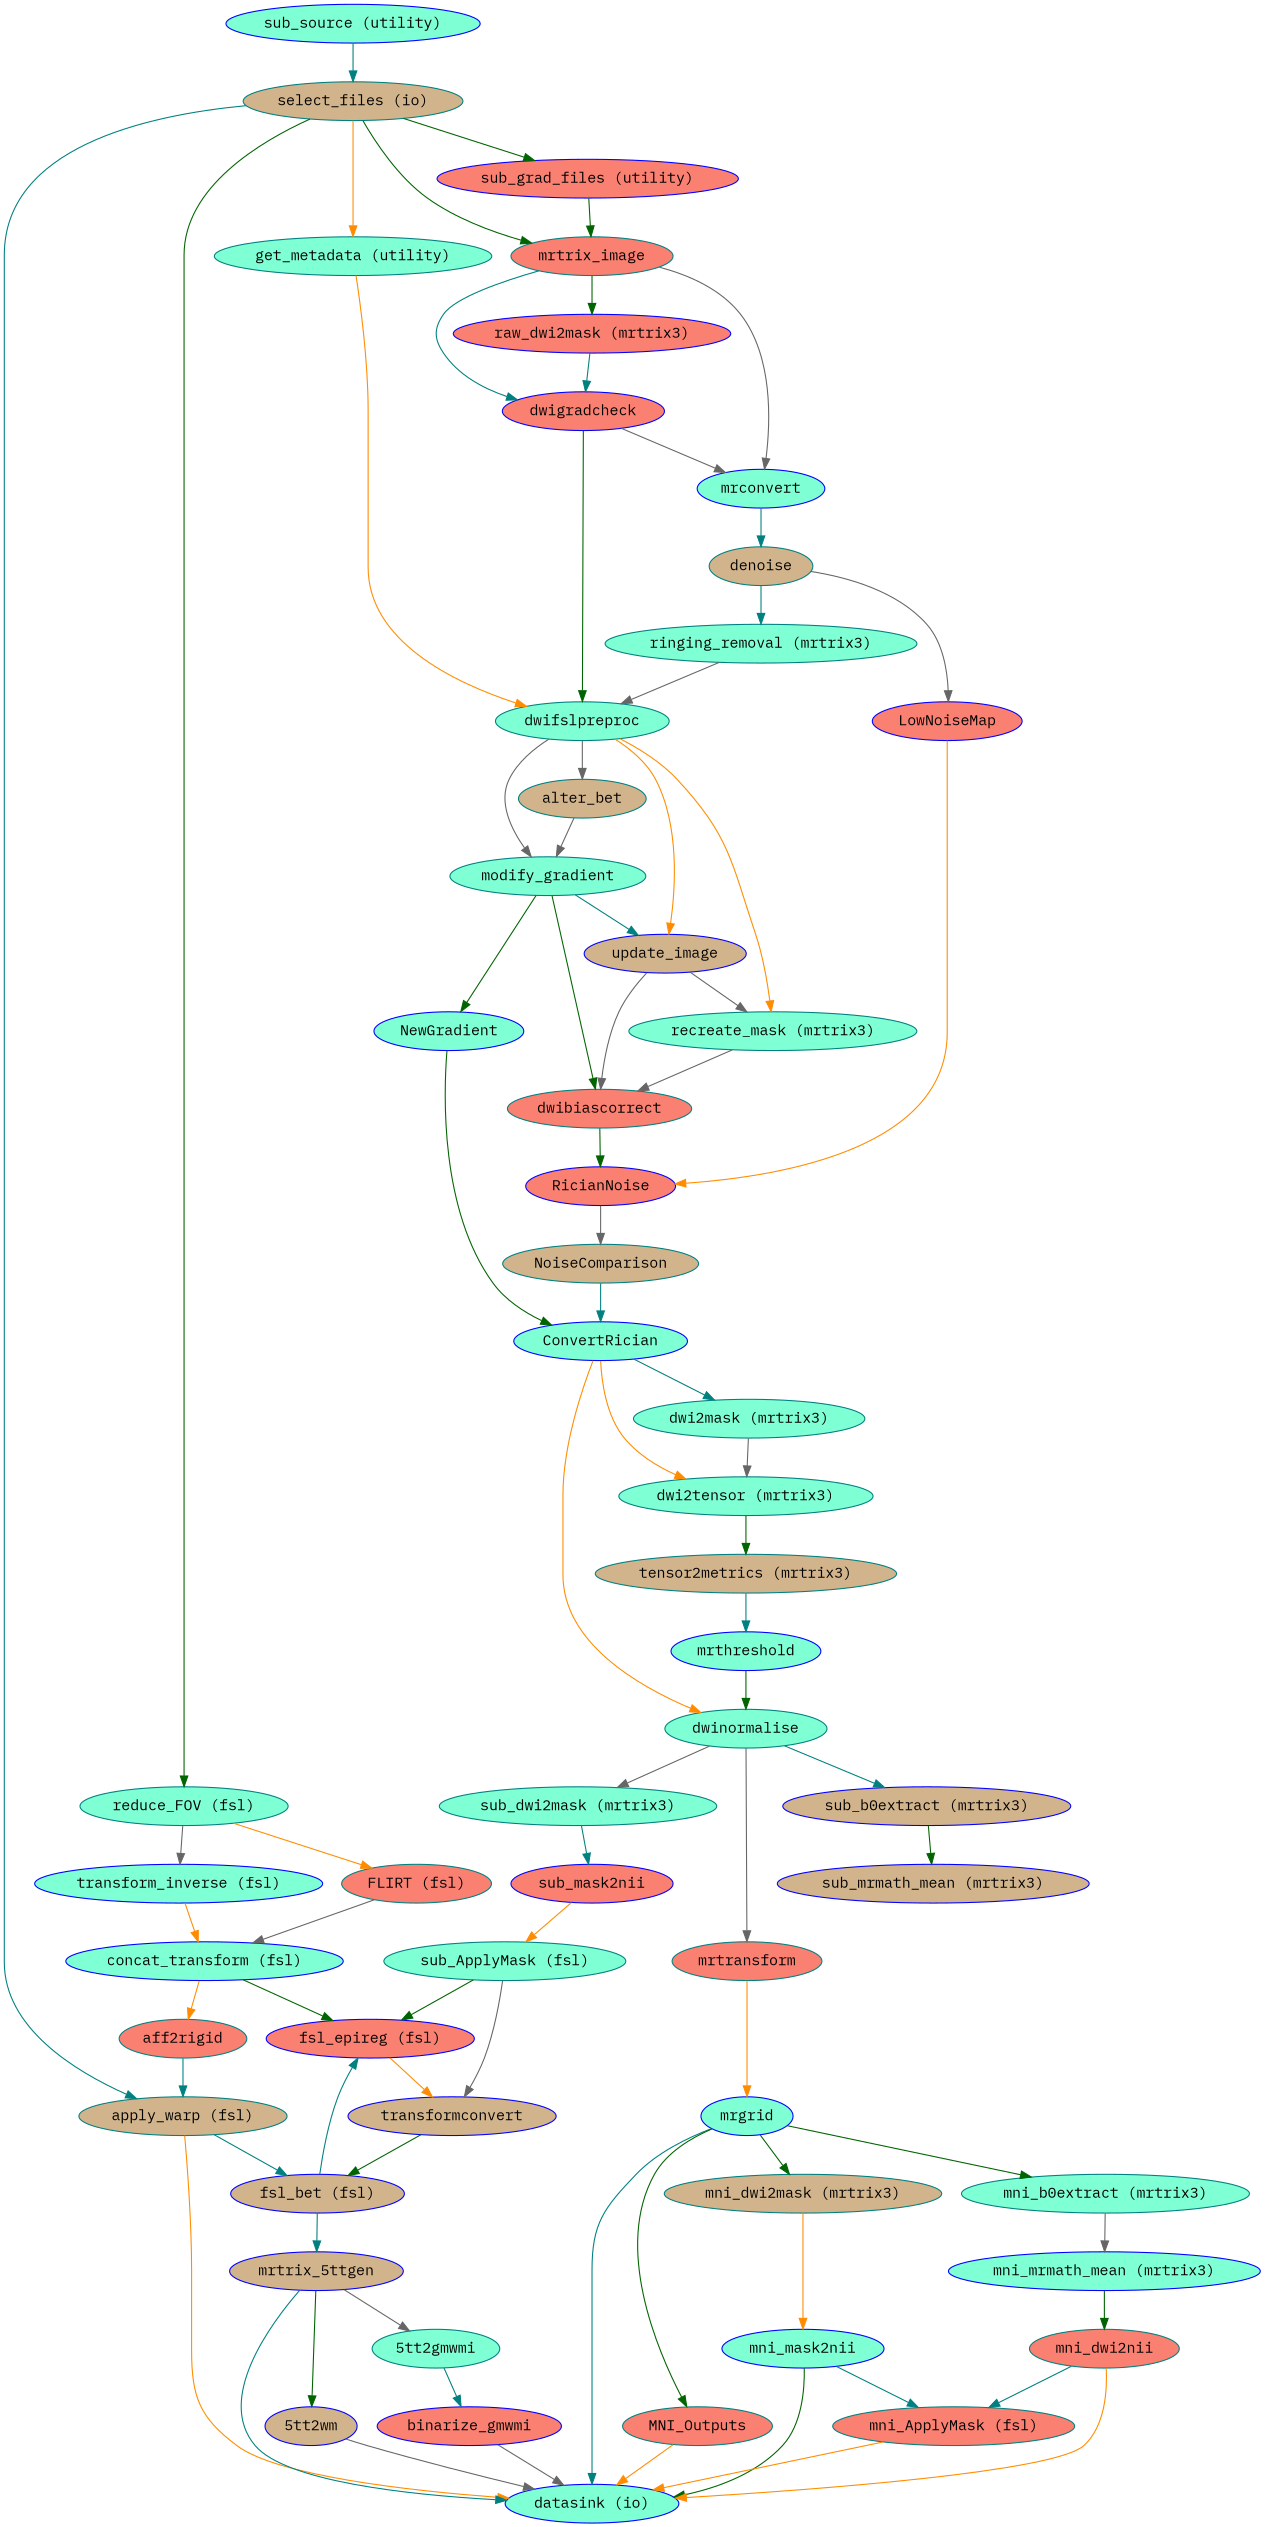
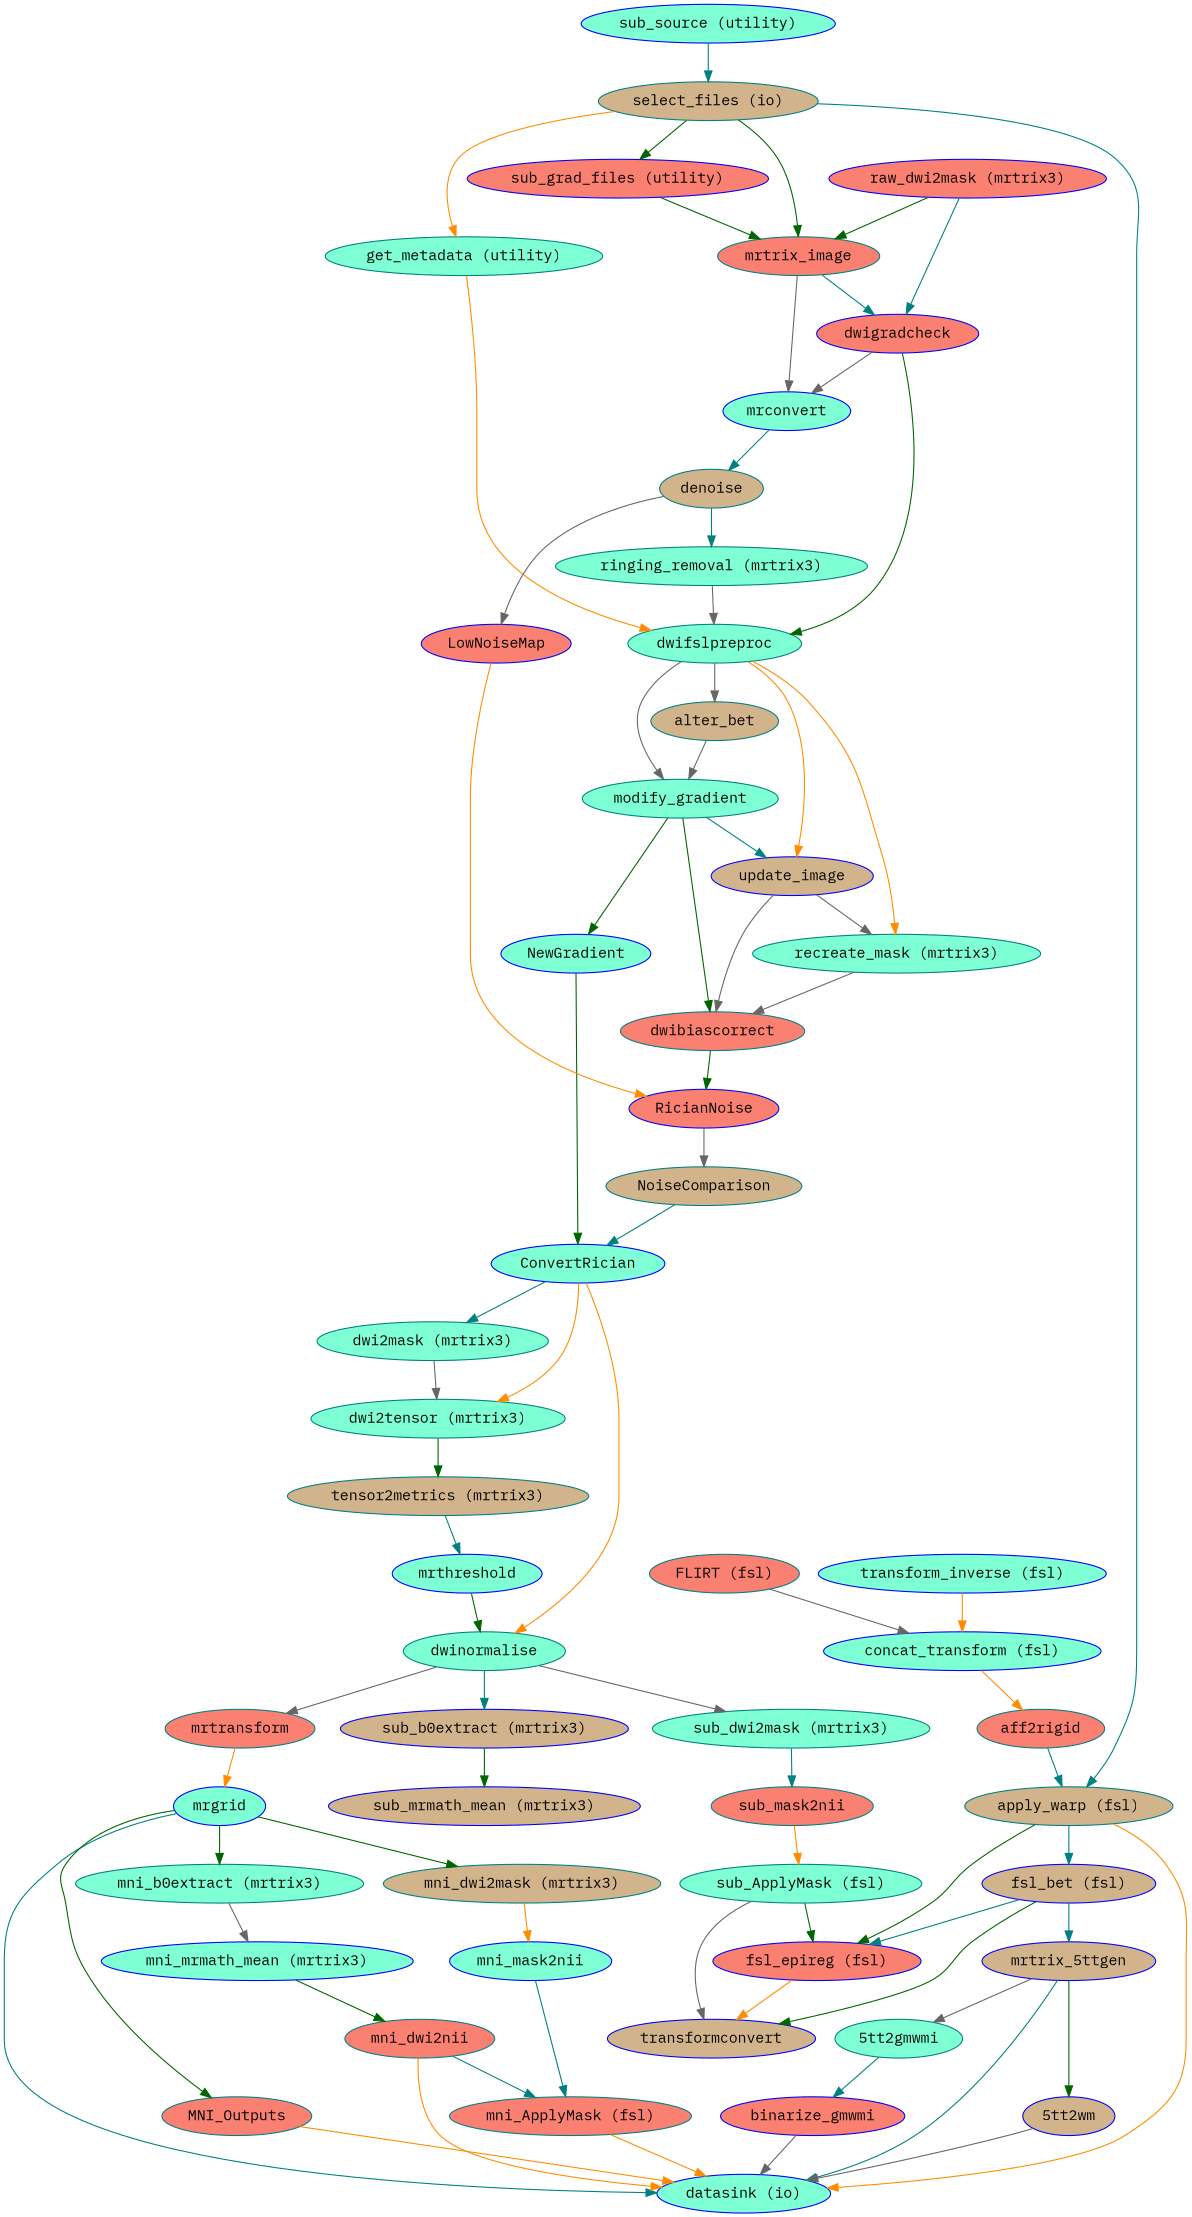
  strict digraph {
    fontname="IBM Plex Mono"
    node [color=teal fillcolor=aquamarine fontname="IBM Plex Mono" style=filled]
    edge [color=darkgreen fontname="IBM Plex Mono"]
    "sub_source (utility)" [color=blue]
    "select_files (io)" [fillcolor=tan]
-   "reduce_FOV (fsl)"
    "apply_warp (fsl)" [fillcolor=tan]
    "get_metadata (utility)"
    mrtrix_image [fillcolor=salmon]
    "sub_grad_files (utility)" [color=blue fillcolor=salmon]
    "transform_inverse (fsl)" [color=blue]
    "FLIRT (fsl)" [fillcolor=salmon]
    "datasink (io)" [color=blue]
    "fsl_bet (fsl)" [color=blue fillcolor=tan]
    "fsl_epireg (fsl)" [color=blue fillcolor=salmon]
    dwifslpreproc
    "raw_dwi2mask (mrtrix3)" [color=blue fillcolor=salmon]
    dwigradcheck [color=blue fillcolor=salmon]
    mrconvert [color=blue]
    "concat_transform (fsl)" [color=blue]
    mrtrix_5ttgen [color=blue fillcolor=tan]
    transformconvert [color=blue fillcolor=tan]
    n20 [fillcolor=tan label=alter_bet]
    modify_gradient
    update_image [color=blue fillcolor=tan]
    "recreate_mask (mrtrix3)"
    denoise [fillcolor=tan]
    aff2rigid [fillcolor=salmon]
    "5tt2wm" [color=blue fillcolor=tan]
    "5tt2gmwmi"
    binarize_gmwmi [color=blue fillcolor=salmon]
    mrtransform [fillcolor=salmon]
    mrgrid [color=blue]
    "sub_ApplyMask (fsl)"
    "mni_b0extract (mrtrix3)"
    "mni_dwi2mask (mrtrix3)" [fillcolor=tan]
    MNI_Outputs [fillcolor=salmon]
    "mni_mrmath_mean (mrtrix3)" [color=blue]
    mni_mask2nii [color=blue]
    dwinormalise
    "sub_b0extract (mrtrix3)" [color=blue fillcolor=tan]
    "sub_dwi2mask (mrtrix3)"
    "sub_mrmath_mean (mrtrix3)" [color=blue fillcolor=tan]
-   sub_mask2nii [color=blue fillcolor=salmon]
+   sub_mask2nii [fillcolor=salmon]
    dwibiascorrect [fillcolor=salmon]
    NewGradient [color=blue]
    RicianNoise [color=blue fillcolor=salmon]
    ConvertRician [color=blue]
    "ringing_removal (mrtrix3)"
    LowNoiseMap [color=blue fillcolor=salmon]
    NoiseComparison [fillcolor=tan]
    "dwi2mask (mrtrix3)"
    "dwi2tensor (mrtrix3)"
    "tensor2metrics (mrtrix3)" [fillcolor=tan]
    mrthreshold [color=blue]
    mni_dwi2nii [fillcolor=salmon]
    "mni_ApplyMask (fsl)" [fillcolor=salmon]
    "sub_source (utility)" -> "select_files (io)" [color=teal]
-   "select_files (io)" -> "reduce_FOV (fsl)"
    "select_files (io)" -> "apply_warp (fsl)" [color=teal]
    "select_files (io)" -> "get_metadata (utility)" [color=darkorange]
    "select_files (io)" -> mrtrix_image
    "select_files (io)" -> "sub_grad_files (utility)"
-   "reduce_FOV (fsl)" -> "transform_inverse (fsl)" [color=gray40]
-   "reduce_FOV (fsl)" -> "FLIRT (fsl)" [color=darkorange]
    "apply_warp (fsl)" -> "datasink (io)" [color=darkorange]
    "apply_warp (fsl)" -> "fsl_bet (fsl)" [color=teal]
-   "concat_transform (fsl)" -> "fsl_epireg (fsl)"
+   "apply_warp (fsl)" -> "fsl_epireg (fsl)"
    "get_metadata (utility)" -> dwifslpreproc [color=darkorange]
-   mrtrix_image -> "raw_dwi2mask (mrtrix3)"
+   "raw_dwi2mask (mrtrix3)" -> mrtrix_image
    mrtrix_image -> dwigradcheck [color=teal]
    mrtrix_image -> mrconvert [color=gray40]
    "sub_grad_files (utility)" -> mrtrix_image
    "transform_inverse (fsl)" -> "concat_transform (fsl)" [color=darkorange]
    "FLIRT (fsl)" -> "concat_transform (fsl)" [color=gray40]
    "fsl_bet (fsl)" -> "fsl_epireg (fsl)" [color=teal]
    "fsl_bet (fsl)" -> mrtrix_5ttgen [color=teal]
-   transformconvert -> "fsl_bet (fsl)"
+   "fsl_bet (fsl)" -> transformconvert
    "fsl_epireg (fsl)" -> transformconvert [color=darkorange]
    dwifslpreproc -> n20 [color=gray40]
    dwifslpreproc -> modify_gradient [color=gray40]
    dwifslpreproc -> update_image [color=darkorange]
    dwifslpreproc -> "recreate_mask (mrtrix3)" [color=darkorange]
    "raw_dwi2mask (mrtrix3)" -> dwigradcheck [color=teal]
    dwigradcheck -> dwifslpreproc
    dwigradcheck -> mrconvert [color=gray40]
    mrconvert -> denoise [color=teal]
    "concat_transform (fsl)" -> aff2rigid [color=darkorange]
    mrtrix_5ttgen -> "datasink (io)" [color=teal]
    mrtrix_5ttgen -> "5tt2wm"
    mrtrix_5ttgen -> "5tt2gmwmi" [color=gray40]
    n20 -> modify_gradient [color=gray40]
    modify_gradient -> update_image [color=teal]
    modify_gradient -> dwibiascorrect
    modify_gradient -> NewGradient
    update_image -> "recreate_mask (mrtrix3)" [color=gray40]
    update_image -> dwibiascorrect [color=gray40]
    "recreate_mask (mrtrix3)" -> dwibiascorrect [color=gray40]
    denoise -> "ringing_removal (mrtrix3)" [color=teal]
    denoise -> LowNoiseMap [color=gray40]
    aff2rigid -> "apply_warp (fsl)" [color=teal]
    "5tt2wm" -> "datasink (io)" [color=gray40]
    "5tt2gmwmi" -> binarize_gmwmi [color=teal]
    binarize_gmwmi -> "datasink (io)" [color=gray40]
    mrtransform -> mrgrid [color=darkorange]
    mrgrid -> "datasink (io)" [color=teal]
    mrgrid -> "mni_b0extract (mrtrix3)"
    mrgrid -> "mni_dwi2mask (mrtrix3)"
    mrgrid -> MNI_Outputs
    "sub_ApplyMask (fsl)" -> "fsl_epireg (fsl)"
    "sub_ApplyMask (fsl)" -> transformconvert [color=gray40]
    "mni_b0extract (mrtrix3)" -> "mni_mrmath_mean (mrtrix3)" [color=gray40]
    "mni_dwi2mask (mrtrix3)" -> mni_mask2nii [color=darkorange]
    MNI_Outputs -> "datasink (io)" [color=darkorange]
    "mni_mrmath_mean (mrtrix3)" -> mni_dwi2nii
-   mni_mask2nii -> "datasink (io)"
    mni_mask2nii -> "mni_ApplyMask (fsl)" [color=teal]
    dwinormalise -> mrtransform [color=gray40]
    dwinormalise -> "sub_b0extract (mrtrix3)" [color=teal]
    dwinormalise -> "sub_dwi2mask (mrtrix3)" [color=gray40]
    "sub_b0extract (mrtrix3)" -> "sub_mrmath_mean (mrtrix3)"
    "sub_dwi2mask (mrtrix3)" -> sub_mask2nii [color=teal]
    sub_mask2nii -> "sub_ApplyMask (fsl)" [color=darkorange]
    dwibiascorrect -> RicianNoise
    NewGradient -> ConvertRician
    RicianNoise -> NoiseComparison [color=gray40]
    ConvertRician -> dwinormalise [color=darkorange]
    ConvertRician -> "dwi2mask (mrtrix3)" [color=teal]
    ConvertRician -> "dwi2tensor (mrtrix3)" [color=darkorange]
    "ringing_removal (mrtrix3)" -> dwifslpreproc [color=gray40]
    LowNoiseMap -> RicianNoise [color=darkorange]
    NoiseComparison -> ConvertRician [color=teal]
    "dwi2mask (mrtrix3)" -> "dwi2tensor (mrtrix3)" [color=gray40]
    "dwi2tensor (mrtrix3)" -> "tensor2metrics (mrtrix3)"
    "tensor2metrics (mrtrix3)" -> mrthreshold [color=teal]
    mrthreshold -> dwinormalise
    mni_dwi2nii -> "datasink (io)" [color=darkorange]
    mni_dwi2nii -> "mni_ApplyMask (fsl)" [color=teal]
    "mni_ApplyMask (fsl)" -> "datasink (io)" [color=darkorange]
  }
